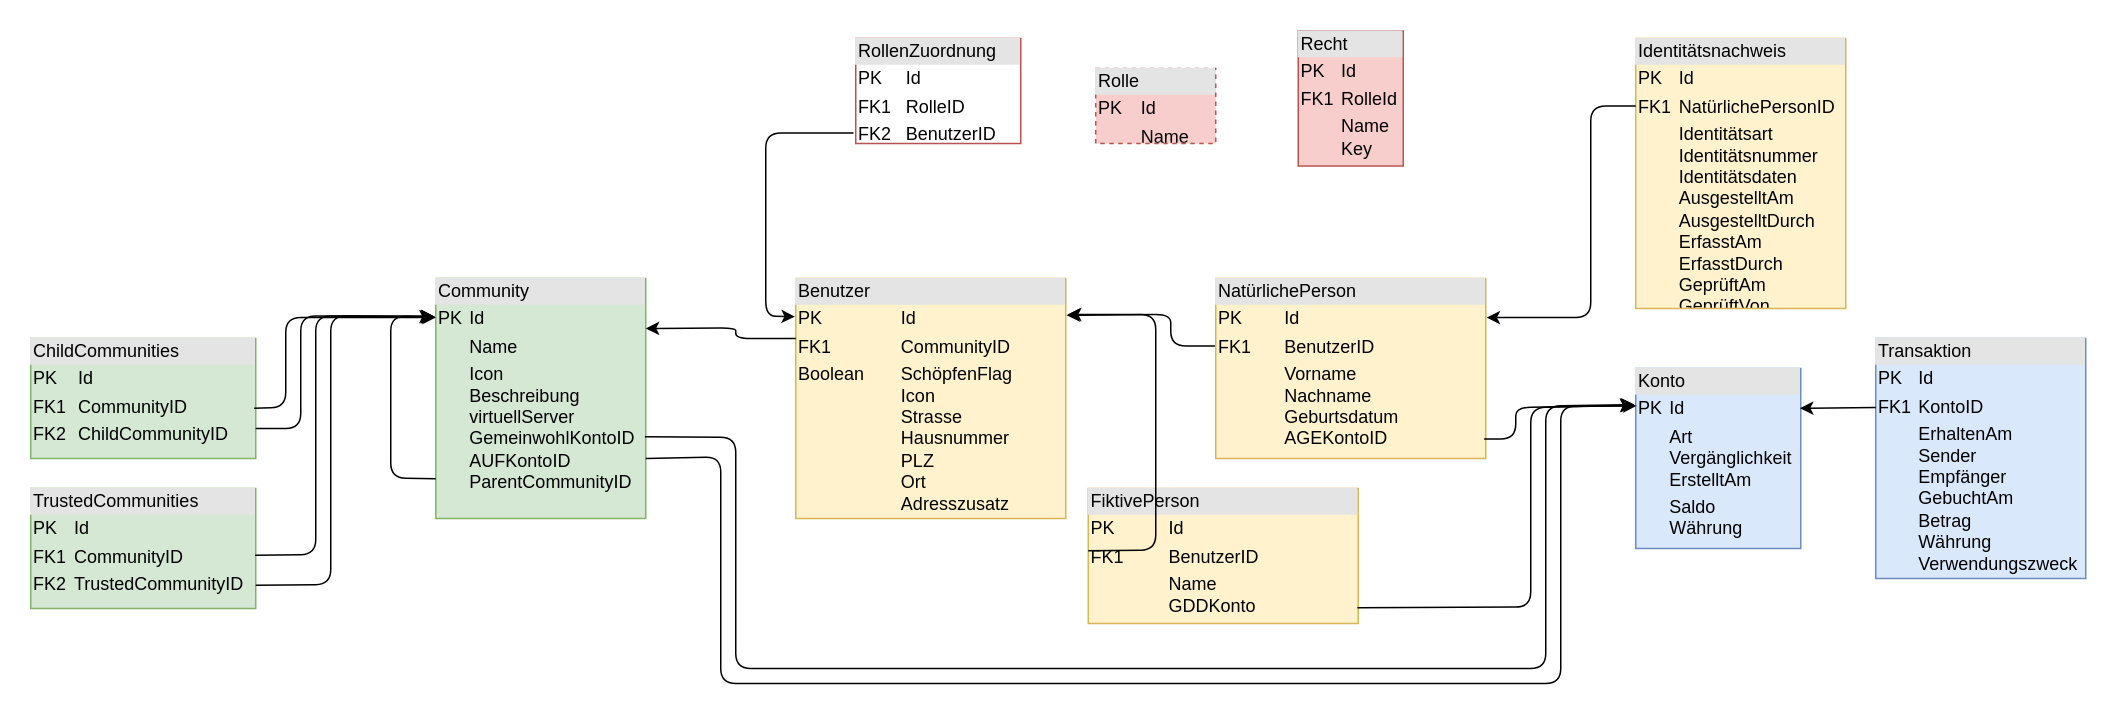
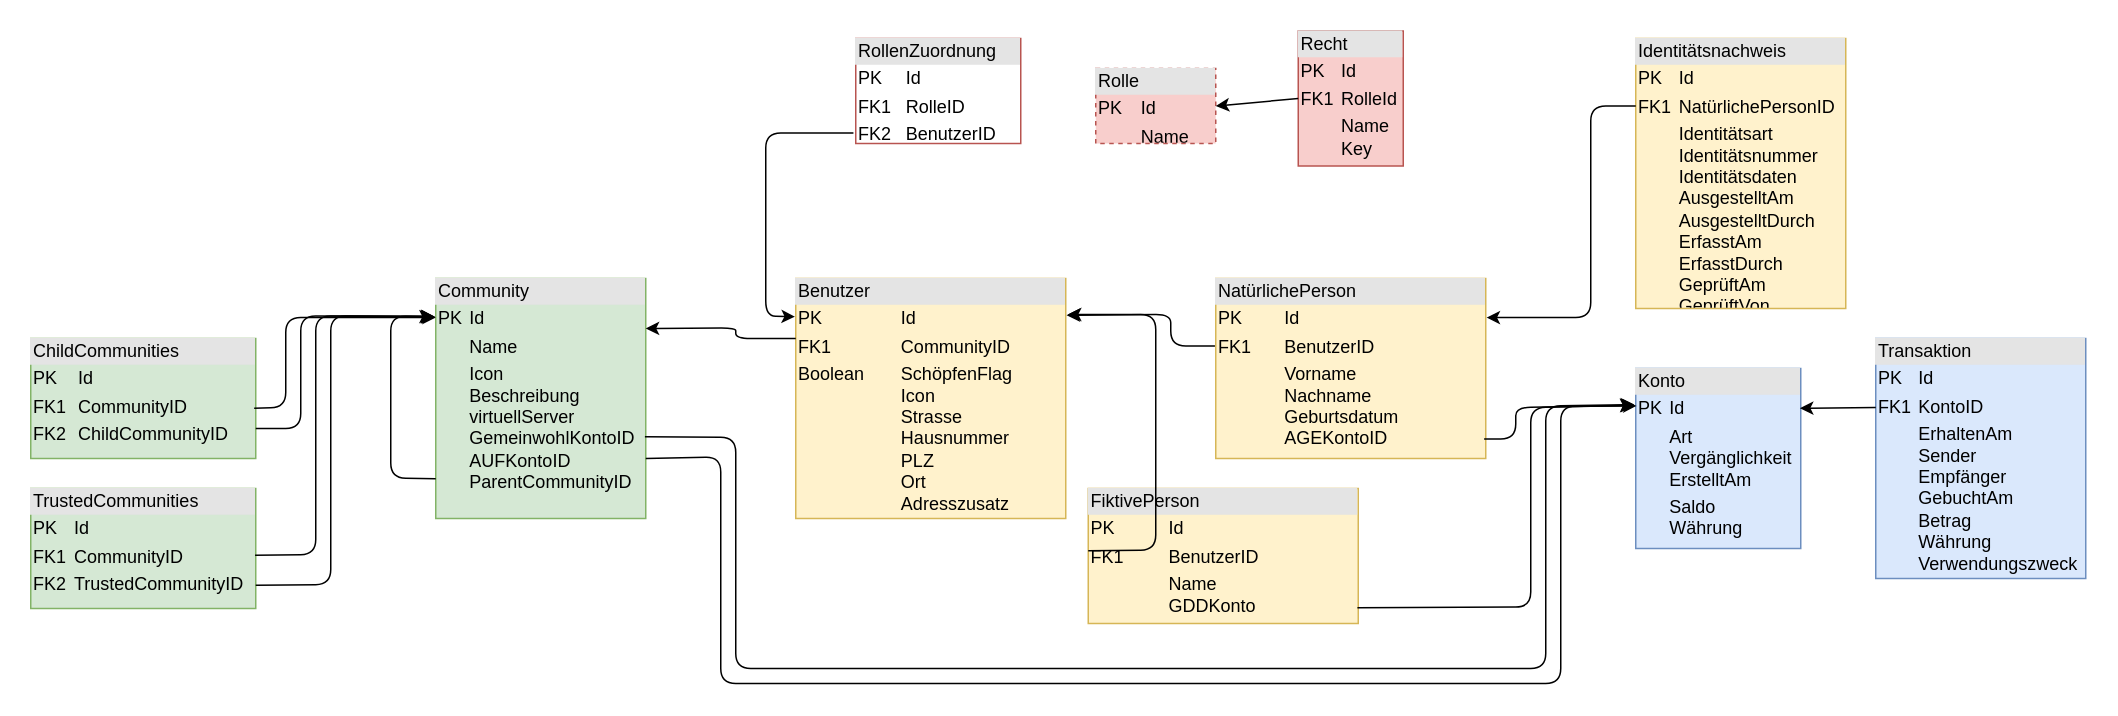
  <mxCell id="0" />
  <mxCell id="1" parent="0" />
  <mxCell id="2" value="&lt;div style=&quot;box-sizing: border-box ; width: 100% ; background: #e4e4e4 ; padding: 2px&quot;&gt;Community&lt;/div&gt;&lt;table style=&quot;width: 100% ; font-size: 1em&quot; cellpadding=&quot;2&quot; cellspacing=&quot;0&quot;&gt;&lt;tbody&gt;&lt;tr&gt;&lt;td&gt;PK&lt;/td&gt;&lt;td&gt;Id&lt;/td&gt;&lt;/tr&gt;&lt;tr&gt;&lt;td&gt;&lt;br&gt;&lt;/td&gt;&lt;td&gt;Name&lt;/td&gt;&lt;/tr&gt;&lt;tr&gt;&lt;td&gt;&lt;/td&gt;&lt;td&gt;Icon&lt;br&gt;Beschreibung&lt;br&gt;virtuellServer&lt;br&gt;GemeinwohlKontoID&lt;br&gt;AUFKontoID&lt;br&gt;ParentCommunityID&lt;br&gt;&lt;/td&gt;&lt;/tr&gt;&lt;/tbody&gt;&lt;/table&gt;" style="verticalAlign=top;align=left;overflow=fill;html=1;fillColor=#d5e8d4;strokeColor=#82b366;" parent="1" vertex="1"><mxGeometry x="290" y="185" width="140" height="160" as="geometry" /></mxCell>
  <mxCell id="3" value="&lt;div style=&quot;box-sizing: border-box ; width: 100% ; background: #e4e4e4 ; padding: 2px&quot;&gt;Benutzer&lt;/div&gt;&lt;table style=&quot;width: 100% ; font-size: 1em&quot; cellpadding=&quot;2&quot; cellspacing=&quot;0&quot;&gt;&lt;tbody&gt;&lt;tr&gt;&lt;td&gt;PK&lt;/td&gt;&lt;td&gt;Id&lt;/td&gt;&lt;/tr&gt;&lt;tr&gt;&lt;td&gt;FK1&lt;/td&gt;&lt;td&gt;CommunityID&lt;/td&gt;&lt;/tr&gt;&lt;tr&gt;&lt;td&gt;Boolean&lt;br&gt;&lt;br&gt;&lt;br&gt;&lt;br&gt;&lt;br&gt;&lt;br&gt;&lt;br&gt;&lt;/td&gt;&lt;td&gt;SchöpfenFlag&lt;br&gt;Icon&lt;br&gt;Strasse&lt;br&gt;Hausnummer&lt;br&gt;PLZ&lt;br&gt;Ort&lt;br&gt;Adresszusatz&lt;br&gt;&lt;/td&gt;&lt;/tr&gt;&lt;/tbody&gt;&lt;/table&gt;" style="verticalAlign=top;align=left;overflow=fill;html=1;fillColor=#fff2cc;strokeColor=#d6b656;" parent="1" vertex="1"><mxGeometry x="530" y="185" width="180" height="160" as="geometry" /></mxCell>
  <mxCell id="4" value="" style="endArrow=classic;html=1;entryX=1;entryY=0.208;entryDx=0;entryDy=0;entryPerimeter=0;exitX=0;exitY=0.25;exitDx=0;exitDy=0;" parent="1" source="3" target="2" edge="1"><mxGeometry width="50" height="50" relative="1" as="geometry"><mxPoint x="510" y="195" as="sourcePoint" /><mxPoint x="670" y="485" as="targetPoint" /><Array as="points"><mxPoint x="490" y="225" /><mxPoint x="490" y="218" /></Array></mxGeometry></mxCell>
  <mxCell id="5" value="&lt;div style=&quot;box-sizing: border-box ; width: 100% ; background: #e4e4e4 ; padding: 2px&quot;&gt;Konto&lt;/div&gt;&lt;table style=&quot;width: 100% ; font-size: 1em&quot; cellpadding=&quot;2&quot; cellspacing=&quot;0&quot;&gt;&lt;tbody&gt;&lt;tr&gt;&lt;td&gt;PK&lt;/td&gt;&lt;td&gt;Id&lt;/td&gt;&lt;/tr&gt;&lt;tr&gt;&lt;td&gt;&lt;br&gt;&lt;/td&gt;&lt;td&gt;Art&lt;br&gt;Vergänglichkeit&lt;br&gt;ErstelltAm&lt;/td&gt;&lt;/tr&gt;&lt;tr&gt;&lt;td&gt;&lt;/td&gt;&lt;td&gt;Saldo&lt;br&gt;Währung&lt;/td&gt;&lt;/tr&gt;&lt;/tbody&gt;&lt;/table&gt;" style="verticalAlign=top;align=left;overflow=fill;html=1;fillColor=#dae8fc;strokeColor=#6c8ebf;" parent="1" vertex="1"><mxGeometry x="1090" y="245" width="110" height="120" as="geometry" /></mxCell>
  <mxCell id="6" value="&lt;div style=&quot;box-sizing: border-box ; width: 100% ; background: #e4e4e4 ; padding: 2px&quot;&gt;NatürlichePerson&lt;/div&gt;&lt;table style=&quot;width: 100% ; font-size: 1em&quot; cellpadding=&quot;2&quot; cellspacing=&quot;0&quot;&gt;&lt;tbody&gt;&lt;tr&gt;&lt;td&gt;PK&lt;/td&gt;&lt;td&gt;Id&lt;/td&gt;&lt;/tr&gt;&lt;tr&gt;&lt;td&gt;FK1&lt;/td&gt;&lt;td&gt;BenutzerID&lt;/td&gt;&lt;/tr&gt;&lt;tr&gt;&lt;td&gt;&lt;/td&gt;&lt;td&gt;Vorname&lt;br&gt;Nachname&lt;br&gt;Geburtsdatum&lt;br&gt;AGEKontoID&lt;/td&gt;&lt;/tr&gt;&lt;/tbody&gt;&lt;/table&gt;" style="verticalAlign=top;align=left;overflow=fill;html=1;fillColor=#fff2cc;strokeColor=#d6b656;" parent="1" vertex="1"><mxGeometry x="810" y="185" width="180" height="120" as="geometry" /></mxCell>
  <mxCell id="7" value="&lt;div style=&quot;box-sizing: border-box ; width: 100% ; background: #e4e4e4 ; padding: 2px&quot;&gt;FiktivePerson&lt;/div&gt;&lt;table style=&quot;width: 100% ; font-size: 1em&quot; cellpadding=&quot;2&quot; cellspacing=&quot;0&quot;&gt;&lt;tbody&gt;&lt;tr&gt;&lt;td&gt;PK&lt;/td&gt;&lt;td&gt;Id&lt;/td&gt;&lt;/tr&gt;&lt;tr&gt;&lt;td&gt;FK1&lt;/td&gt;&lt;td&gt;BenutzerID&lt;/td&gt;&lt;/tr&gt;&lt;tr&gt;&lt;td&gt;&lt;/td&gt;&lt;td&gt;Name&lt;br&gt;GDDKonto&lt;/td&gt;&lt;/tr&gt;&lt;/tbody&gt;&lt;/table&gt;" style="verticalAlign=top;align=left;overflow=fill;html=1;fillColor=#fff2cc;strokeColor=#d6b656;" parent="1" vertex="1"><mxGeometry x="725" y="325" width="180" height="90" as="geometry" /></mxCell>
  <mxCell id="8" value="" style="endArrow=classic;html=1;entryX=1.003;entryY=0.153;entryDx=0;entryDy=0;entryPerimeter=0;exitX=-0.003;exitY=0.375;exitDx=0;exitDy=0;exitPerimeter=0;" parent="1" source="6" target="3" edge="1"><mxGeometry width="50" height="50" relative="1" as="geometry"><mxPoint x="730" y="335" as="sourcePoint" /><mxPoint x="780" y="285" as="targetPoint" /><Array as="points"><mxPoint x="780" y="230" /><mxPoint x="780" y="209" /></Array></mxGeometry></mxCell>
  <mxCell id="9" value="" style="endArrow=classic;html=1;exitX=0;exitY=0.461;exitDx=0;exitDy=0;exitPerimeter=0;entryX=1.008;entryY=0.15;entryDx=0;entryDy=0;entryPerimeter=0;" parent="1" source="7" target="3" edge="1"><mxGeometry width="50" height="50" relative="1" as="geometry"><mxPoint x="730" y="335" as="sourcePoint" /><mxPoint x="780" y="285" as="targetPoint" /><Array as="points"><mxPoint x="770" y="366" /><mxPoint x="770" y="209" /></Array></mxGeometry></mxCell>
  <mxCell id="10" value="" style="endArrow=classic;html=1;exitX=0.994;exitY=0.892;exitDx=0;exitDy=0;exitPerimeter=0;entryX=-0.014;entryY=0.204;entryDx=0;entryDy=0;entryPerimeter=0;" parent="1" source="6" target="5" edge="1"><mxGeometry width="50" height="50" relative="1" as="geometry"><mxPoint x="1050" y="335" as="sourcePoint" /><mxPoint x="1090" y="275" as="targetPoint" /><Array as="points"><mxPoint x="1010" y="292" /><mxPoint x="1010" y="271" /></Array></mxGeometry></mxCell>
  <mxCell id="11" value="" style="endArrow=classic;html=1;exitX=0.997;exitY=0.883;exitDx=0;exitDy=0;exitPerimeter=0;entryX=-0.009;entryY=0.204;entryDx=0;entryDy=0;entryPerimeter=0;" parent="1" source="7" target="5" edge="1"><mxGeometry width="50" height="50" relative="1" as="geometry"><mxPoint x="1050" y="335" as="sourcePoint" /><mxPoint x="1100" y="285" as="targetPoint" /><Array as="points"><mxPoint x="1020" y="404" /><mxPoint x="1020" y="271" /></Array></mxGeometry></mxCell>
  <mxCell id="12" value="&lt;div style=&quot;box-sizing: border-box ; width: 100% ; background: #e4e4e4 ; padding: 2px&quot;&gt;Transaktion&lt;/div&gt;&lt;table style=&quot;width: 100% ; font-size: 1em&quot; cellpadding=&quot;2&quot; cellspacing=&quot;0&quot;&gt;&lt;tbody&gt;&lt;tr&gt;&lt;td&gt;PK&lt;/td&gt;&lt;td&gt;Id&lt;/td&gt;&lt;/tr&gt;&lt;tr&gt;&lt;td&gt;FK1&lt;/td&gt;&lt;td&gt;KontoID&lt;/td&gt;&lt;/tr&gt;&lt;tr&gt;&lt;td&gt;&lt;/td&gt;&lt;td&gt;ErhaltenAm&lt;br&gt;Sender&lt;br&gt;Empfänger&lt;br&gt;GebuchtAm&lt;br&gt;Betrag&lt;br&gt;Währung&lt;br&gt;Verwendungszweck&lt;br&gt;&lt;br&gt;&lt;/td&gt;&lt;/tr&gt;&lt;/tbody&gt;&lt;/table&gt;" style="verticalAlign=top;align=left;overflow=fill;html=1;fillColor=#dae8fc;strokeColor=#6c8ebf;" parent="1" vertex="1"><mxGeometry x="1250" y="225" width="140" height="160" as="geometry" /></mxCell>
  <mxCell id="13" value="" style="endArrow=classic;html=1;entryX=0.995;entryY=0.221;entryDx=0;entryDy=0;exitX=0;exitY=0.288;exitDx=0;exitDy=0;exitPerimeter=0;entryPerimeter=0;" parent="1" source="12" target="5" edge="1"><mxGeometry width="50" height="50" relative="1" as="geometry"><mxPoint x="1140" y="335" as="sourcePoint" /><mxPoint x="1190" y="285" as="targetPoint" /><Array as="points" /></mxGeometry></mxCell>
  <mxCell id="14" value="&lt;div style=&quot;box-sizing: border-box ; width: 100% ; background: #e4e4e4 ; padding: 2px&quot;&gt;Identitätsnachweis&lt;/div&gt;&lt;table style=&quot;width: 100% ; font-size: 1em&quot; cellpadding=&quot;2&quot; cellspacing=&quot;0&quot;&gt;&lt;tbody&gt;&lt;tr&gt;&lt;td&gt;PK&lt;/td&gt;&lt;td&gt;Id&lt;/td&gt;&lt;/tr&gt;&lt;tr&gt;&lt;td&gt;FK1&lt;/td&gt;&lt;td&gt;NatürlichePersonID&lt;/td&gt;&lt;/tr&gt;&lt;tr&gt;&lt;td&gt;&lt;/td&gt;&lt;td&gt;Identitätsart&lt;br&gt;Identitätsnummer&lt;br&gt;Identitätsdaten&lt;br&gt;AusgestelltAm&lt;br&gt;AusgestelltDurch&lt;br&gt;ErfasstAm&lt;br&gt;ErfasstDurch&lt;br&gt;GeprüftAm&lt;br&gt;GeprüftVon&lt;/td&gt;&lt;/tr&gt;&lt;/tbody&gt;&lt;/table&gt;" style="verticalAlign=top;align=left;overflow=fill;html=1;fillColor=#fff2cc;strokeColor=#d6b656;" parent="1" vertex="1"><mxGeometry x="1090" y="25" width="140" height="180" as="geometry" /></mxCell>
  <mxCell id="15" value="" style="endArrow=classic;html=1;entryX=1.003;entryY=0.217;entryDx=0;entryDy=0;entryPerimeter=0;exitX=0;exitY=0.25;exitDx=0;exitDy=0;" parent="1" source="14" target="6" edge="1"><mxGeometry width="50" height="50" relative="1" as="geometry"><mxPoint x="1050" y="175" as="sourcePoint" /><mxPoint x="1100" y="125" as="targetPoint" /><Array as="points"><mxPoint x="1060" y="70" /><mxPoint x="1060" y="211" /></Array></mxGeometry></mxCell>
  <mxCell id="16" value="" style="endArrow=classic;html=1;exitX=0.996;exitY=0.659;exitDx=0;exitDy=0;exitPerimeter=0;entryX=-0.009;entryY=0.2;entryDx=0;entryDy=0;entryPerimeter=0;" parent="1" source="2" target="5" edge="1"><mxGeometry width="50" height="50" relative="1" as="geometry"><mxPoint x="520" y="345" as="sourcePoint" /><mxPoint x="570" y="295" as="targetPoint" /><Array as="points"><mxPoint x="490" y="291" /><mxPoint x="490" y="445" /><mxPoint x="1030" y="445" /><mxPoint x="1030" y="270" /></Array></mxGeometry></mxCell>
  <mxCell id="17" value="" style="endArrow=classic;html=1;exitX=1;exitY=0.75;exitDx=0;exitDy=0;entryX=0.005;entryY=0.208;entryDx=0;entryDy=0;entryPerimeter=0;" parent="1" source="2" target="5" edge="1"><mxGeometry width="50" height="50" relative="1" as="geometry"><mxPoint x="550" y="345" as="sourcePoint" /><mxPoint x="600" y="295" as="targetPoint" /><Array as="points"><mxPoint x="480" y="304" /><mxPoint x="480" y="455" /><mxPoint x="1040" y="455" /><mxPoint x="1040" y="270" /></Array></mxGeometry></mxCell>
  <mxCell id="18" value="&lt;div style=&quot;box-sizing: border-box ; width: 100% ; background: #e4e4e4 ; padding: 2px&quot;&gt;ChildCommunities&lt;/div&gt;&lt;table style=&quot;width: 100% ; font-size: 1em&quot; cellpadding=&quot;2&quot; cellspacing=&quot;0&quot;&gt;&lt;tbody&gt;&lt;tr&gt;&lt;td&gt;PK&lt;/td&gt;&lt;td&gt;Id&lt;/td&gt;&lt;/tr&gt;&lt;tr&gt;&lt;td&gt;FK1&lt;/td&gt;&lt;td&gt;CommunityID&lt;/td&gt;&lt;/tr&gt;&lt;tr&gt;&lt;td&gt;FK2&lt;/td&gt;&lt;td&gt;ChildCommunityID&lt;/td&gt;&lt;/tr&gt;&lt;/tbody&gt;&lt;/table&gt;" style="verticalAlign=top;align=left;overflow=fill;html=1;fillColor=#d5e8d4;strokeColor=#82b366;" parent="1" vertex="1"><mxGeometry x="20" y="225" width="150" height="80" as="geometry" /></mxCell>
  <mxCell id="19" value="" style="endArrow=classic;html=1;exitX=0.993;exitY=0.581;exitDx=0;exitDy=0;exitPerimeter=0;entryX=0;entryY=0.163;entryDx=0;entryDy=0;entryPerimeter=0;" parent="1" source="18" target="2" edge="1"><mxGeometry width="50" height="50" relative="1" as="geometry"><mxPoint x="180" y="345" as="sourcePoint" /><mxPoint x="230" y="295" as="targetPoint" /><Array as="points"><mxPoint x="190" y="271" /><mxPoint x="190" y="211" /></Array></mxGeometry></mxCell>
  <mxCell id="20" value="" style="endArrow=classic;html=1;entryX=-0.007;entryY=0.159;entryDx=0;entryDy=0;entryPerimeter=0;exitX=1;exitY=0.75;exitDx=0;exitDy=0;" parent="1" source="18" target="2" edge="1"><mxGeometry width="50" height="50" relative="1" as="geometry"><mxPoint x="180" y="345" as="sourcePoint" /><mxPoint x="230" y="295" as="targetPoint" /><Array as="points"><mxPoint x="200" y="285" /><mxPoint x="200" y="210" /></Array></mxGeometry></mxCell>
  <mxCell id="21" value="" style="endArrow=classic;html=1;exitX=0;exitY=0.834;exitDx=0;exitDy=0;exitPerimeter=0;entryX=-0.004;entryY=0.159;entryDx=0;entryDy=0;entryPerimeter=0;" parent="1" source="2" target="2" edge="1"><mxGeometry width="50" height="50" relative="1" as="geometry"><mxPoint x="180" y="345" as="sourcePoint" /><mxPoint x="230" y="295" as="targetPoint" /><Array as="points"><mxPoint x="260" y="318" /><mxPoint x="260" y="210" /></Array></mxGeometry></mxCell>
  <mxCell id="22" value="&lt;div style=&quot;box-sizing: border-box ; width: 100% ; background: #e4e4e4 ; padding: 2px&quot;&gt;TrustedCommunities&lt;/div&gt;&lt;table style=&quot;width: 100% ; font-size: 1em&quot; cellpadding=&quot;2&quot; cellspacing=&quot;0&quot;&gt;&lt;tbody&gt;&lt;tr&gt;&lt;td&gt;PK&lt;/td&gt;&lt;td&gt;Id&lt;/td&gt;&lt;/tr&gt;&lt;tr&gt;&lt;td&gt;FK1&lt;/td&gt;&lt;td&gt;CommunityID&lt;/td&gt;&lt;/tr&gt;&lt;tr&gt;&lt;td&gt;FK2&lt;/td&gt;&lt;td&gt;TrustedCommunityID&lt;/td&gt;&lt;/tr&gt;&lt;/tbody&gt;&lt;/table&gt;" style="verticalAlign=top;align=left;overflow=fill;html=1;fillColor=#d5e8d4;strokeColor=#82b366;" parent="1" vertex="1"><mxGeometry x="20" y="325" width="150" height="80" as="geometry" /></mxCell>
  <mxCell id="23" value="" style="endArrow=classic;html=1;entryX=-0.014;entryY=0.159;entryDx=0;entryDy=0;entryPerimeter=0;exitX=0.997;exitY=0.556;exitDx=0;exitDy=0;exitPerimeter=0;" parent="1" source="22" target="2" edge="1"><mxGeometry width="50" height="50" relative="1" as="geometry"><mxPoint x="180" y="345" as="sourcePoint" /><mxPoint x="230" y="295" as="targetPoint" /><Array as="points"><mxPoint x="210" y="369" /><mxPoint x="210" y="210" /></Array></mxGeometry></mxCell>
  <mxCell id="24" value="" style="endArrow=classic;html=1;entryX=-0.004;entryY=0.159;entryDx=0;entryDy=0;entryPerimeter=0;exitX=1;exitY=0.806;exitDx=0;exitDy=0;exitPerimeter=0;" parent="1" source="22" target="2" edge="1"><mxGeometry width="50" height="50" relative="1" as="geometry"><mxPoint x="180" y="345" as="sourcePoint" /><mxPoint x="230" y="295" as="targetPoint" /><Array as="points"><mxPoint x="220" y="389" /><mxPoint x="220" y="210" /></Array></mxGeometry></mxCell>
  <mxCell id="25" value="&lt;div style=&quot;box-sizing: border-box ; width: 100% ; background: #e4e4e4 ; padding: 2px&quot;&gt;Rolle&lt;/div&gt;&lt;table style=&quot;width: 100% ; font-size: 1em&quot; cellpadding=&quot;2&quot; cellspacing=&quot;0&quot;&gt;&lt;tbody&gt;&lt;tr&gt;&lt;td&gt;PK&lt;/td&gt;&lt;td&gt;Id&lt;/td&gt;&lt;/tr&gt;&lt;tr&gt;&lt;td&gt;&lt;br&gt;&lt;/td&gt;&lt;td&gt;Name&lt;/td&gt;&lt;/tr&gt;&lt;tr&gt;&lt;td&gt;&lt;/td&gt;&lt;td&gt;&lt;br&gt;&lt;/td&gt;&lt;/tr&gt;&lt;/tbody&gt;&lt;/table&gt;" style="verticalAlign=top;align=left;overflow=fill;html=1;fillColor=#f8cecc;strokeColor=#b85450;dashed=1;" parent="1" vertex="1"><mxGeometry x="730" y="45" width="80" height="50" as="geometry" /></mxCell>
  <mxCell id="26" value="&lt;div style=&quot;box-sizing: border-box ; width: 100% ; background: #e4e4e4 ; padding: 2px&quot;&gt;RollenZuordnung&lt;/div&gt;&lt;table style=&quot;width: 100% ; font-size: 1em&quot; cellpadding=&quot;2&quot; cellspacing=&quot;0&quot;&gt;&lt;tbody&gt;&lt;tr&gt;&lt;td&gt;PK&lt;/td&gt;&lt;td&gt;Id&lt;/td&gt;&lt;/tr&gt;&lt;tr&gt;&lt;td&gt;FK1&lt;/td&gt;&lt;td&gt;RolleID&lt;/td&gt;&lt;/tr&gt;&lt;tr&gt;&lt;td&gt;FK2&lt;/td&gt;&lt;td&gt;BenutzerID&lt;/td&gt;&lt;/tr&gt;&lt;/tbody&gt;&lt;/table&gt;" style="verticalAlign=top;align=left;overflow=fill;html=1;fillColor=#ffffff;strokeColor=#b85450;" parent="1" vertex="1"><mxGeometry x="570" y="25" width="110" height="70" as="geometry" /></mxCell>
  <mxCell id="27" value="" style="endArrow=classic;html=1;exitX=-0.014;exitY=0.9;exitDx=0;exitDy=0;exitPerimeter=0;entryX=-0.003;entryY=0.159;entryDx=0;entryDy=0;entryPerimeter=0;" parent="1" source="26" target="3" edge="1"><mxGeometry width="50" height="50" relative="1" as="geometry"><mxPoint x="750" y="215" as="sourcePoint" /><mxPoint x="800" y="165" as="targetPoint" /><Array as="points"><mxPoint x="510" y="88" /><mxPoint x="510" y="210" /></Array></mxGeometry></mxCell>
  <mxCell id="28" value="&lt;div style=&quot;box-sizing: border-box ; width: 100% ; background: #e4e4e4 ; padding: 2px&quot;&gt;Recht&lt;/div&gt;&lt;table style=&quot;width: 100% ; font-size: 1em&quot; cellpadding=&quot;2&quot; cellspacing=&quot;0&quot;&gt;&lt;tbody&gt;&lt;tr&gt;&lt;td&gt;PK&lt;/td&gt;&lt;td&gt;Id&lt;/td&gt;&lt;/tr&gt;&lt;tr&gt;&lt;td&gt;FK1&lt;/td&gt;&lt;td&gt;RolleId&lt;/td&gt;&lt;/tr&gt;&lt;tr&gt;&lt;td&gt;&lt;/td&gt;&lt;td&gt;Name&lt;br&gt;Key&lt;/td&gt;&lt;/tr&gt;&lt;/tbody&gt;&lt;/table&gt;" style="verticalAlign=top;align=left;overflow=fill;html=1;fillColor=#f8cecc;strokeColor=#b85450;" parent="1" vertex="1"><mxGeometry x="865" y="20" width="70" height="90" as="geometry" /></mxCell>
+ <mxCell id="29" value="" style="endArrow=classic;html=1;entryX=1;entryY=0.5;entryDx=0;entryDy=0;exitX=0;exitY=0.5;exitDx=0;exitDy=0;" parent="1" source="28" target="25" edge="1"><mxGeometry width="50" height="50" relative="1" as="geometry"><mxPoint x="820" y="215" as="sourcePoint" /><mxPoint x="870" y="165" as="targetPoint" /></mxGeometry></mxCell>
